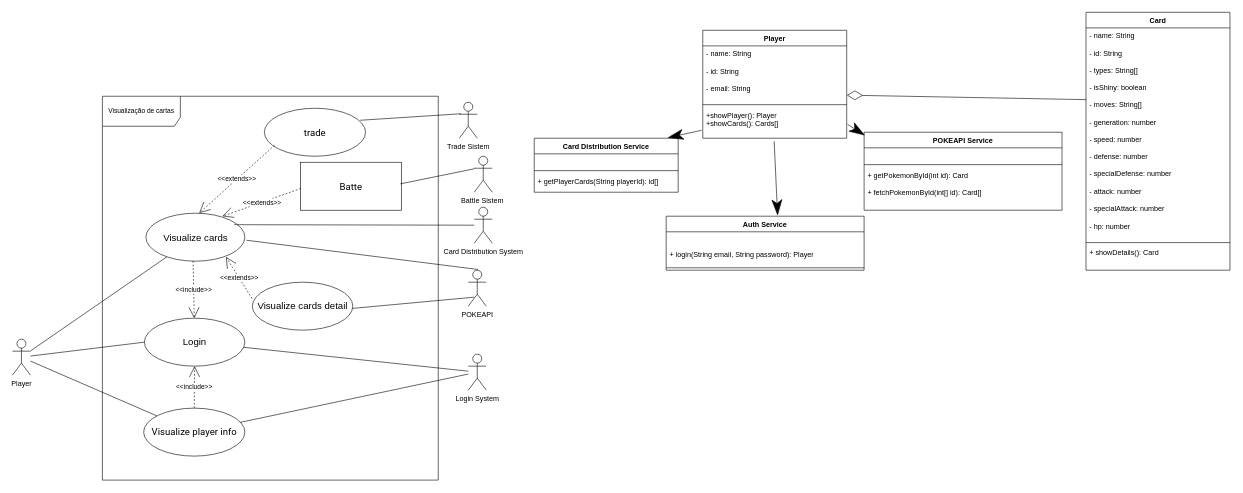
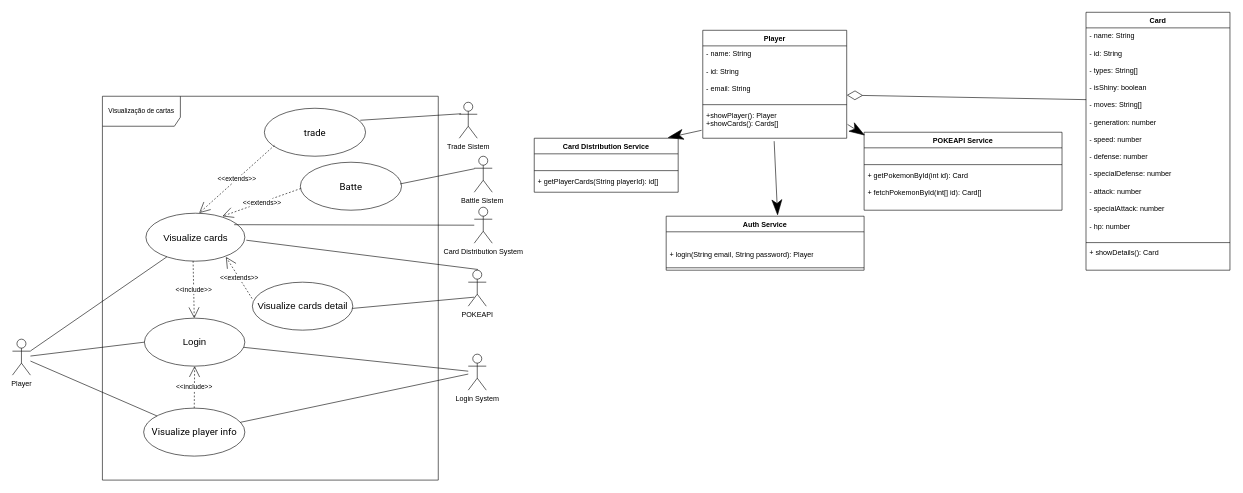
  <mxCell id="0" />
  <mxCell id="1" parent="0" />
  <mxCell id="2" value="&lt;div style=&quot;text-align: start;&quot;&gt;&lt;font face=&quot;Roboto, sans-serif&quot;&gt;&lt;span style=&quot;font-size: 16px; white-space-collapse: preserve;&quot;&gt;Visualize player info&lt;/span&gt;&lt;/font&gt;&lt;/div&gt;" style="ellipse;whiteSpace=wrap;html=1;" vertex="1" parent="1"><mxGeometry x="238.75" y="680" width="168.75" height="80" as="geometry" /></mxCell>
  <mxCell id="3" value="&lt;span style=&quot;font-size: 16px;&quot;&gt;Visualize cards&lt;/span&gt;" style="ellipse;whiteSpace=wrap;html=1;" vertex="1" parent="1"><mxGeometry x="242.5" y="355" width="165" height="80" as="geometry" /></mxCell>
  <mxCell id="4" value="Visualização de cartas" style="shape=umlFrame;whiteSpace=wrap;html=1;pointerEvents=0;fontFamily=Helvetica;fontSize=11;fontColor=default;labelBackgroundColor=default;width=130;height=50;" vertex="1" parent="1"><mxGeometry x="170" y="160" width="560" height="640" as="geometry" /></mxCell>
  <mxCell id="5" value="&lt;font style=&quot;font-size: 16px;&quot;&gt;Visualize cards detail&lt;/font&gt;" style="ellipse;whiteSpace=wrap;html=1;" vertex="1" parent="1"><mxGeometry x="420" y="470" width="167.5" height="80" as="geometry" /></mxCell>
  <mxCell id="6" value="&amp;lt;&amp;lt;extends&amp;gt;&amp;gt;" style="endArrow=open;endSize=16;endFill=0;html=1;rounded=0;strokeColor=default;align=center;verticalAlign=middle;fontFamily=Helvetica;fontSize=11;fontColor=default;labelBackgroundColor=default;dashed=1;exitX=-0.003;exitY=0.341;exitDx=0;exitDy=0;exitPerimeter=0;entryX=0.809;entryY=0.911;entryDx=0;entryDy=0;entryPerimeter=0;" edge="1" parent="1" source="5" target="3"><mxGeometry width="160" relative="1" as="geometry"><mxPoint x="850" y="610" as="sourcePoint" /><mxPoint x="49.048" y="420" as="targetPoint" /></mxGeometry></mxCell>
  <mxCell id="7" style="rounded=0;orthogonalLoop=1;jettySize=auto;html=1;endArrow=none;endFill=0;" edge="1" parent="1" source="9" target="2"><mxGeometry relative="1" as="geometry" /></mxCell>
  <mxCell id="8" style="edgeStyle=none;shape=connector;rounded=0;orthogonalLoop=1;jettySize=auto;html=1;strokeColor=default;align=center;verticalAlign=middle;fontFamily=Helvetica;fontSize=11;fontColor=default;labelBackgroundColor=default;endArrow=none;endFill=0;" edge="1" parent="1" source="9" target="3"><mxGeometry relative="1" as="geometry"><mxPoint x="50" y="600" as="sourcePoint" /></mxGeometry></mxCell>
  <mxCell id="9" value="&lt;div&gt;Player&lt;/div&gt;" style="shape=umlActor;verticalLabelPosition=bottom;verticalAlign=top;html=1;" vertex="1" parent="1"><mxGeometry x="20" y="565" width="30" height="60" as="geometry" /></mxCell>
  <mxCell id="10" value="&lt;font style=&quot;font-size: 16px;&quot;&gt;Login&lt;/font&gt;" style="ellipse;whiteSpace=wrap;html=1;" vertex="1" parent="1"><mxGeometry x="240" y="530" width="167.5" height="80" as="geometry" /></mxCell>
  <mxCell id="11" style="edgeStyle=none;shape=connector;rounded=0;orthogonalLoop=1;jettySize=auto;html=1;strokeColor=default;align=center;verticalAlign=middle;fontFamily=Helvetica;fontSize=11;fontColor=default;labelBackgroundColor=default;endArrow=none;endFill=0;entryX=0;entryY=0.5;entryDx=0;entryDy=0;" edge="1" parent="1" source="9" target="10"><mxGeometry relative="1" as="geometry"><mxPoint x="140" y="623" as="sourcePoint" /><mxPoint x="283" y="580" as="targetPoint" /></mxGeometry></mxCell>
  <mxCell id="12" value="Login System&lt;div&gt;&lt;br&gt;&lt;/div&gt;" style="shape=umlActor;verticalLabelPosition=bottom;verticalAlign=top;html=1;" vertex="1" parent="1"><mxGeometry x="780" y="590" width="30" height="60" as="geometry" /></mxCell>
  <mxCell id="13" style="rounded=0;orthogonalLoop=1;jettySize=auto;html=1;endArrow=none;endFill=0;" edge="1" parent="1" source="10" target="12"><mxGeometry relative="1" as="geometry" /></mxCell>
  <mxCell id="14" value="&amp;lt;&amp;lt;include&amp;gt;&amp;gt;" style="endArrow=open;endFill=0;html=1;rounded=0;dashed=1;jumpSize=16;endSize=16;exitX=0.477;exitY=0.996;exitDx=0;exitDy=0;exitPerimeter=0;" edge="1" parent="1" source="3" target="10"><mxGeometry width="160" relative="1" as="geometry"><mxPoint x="200" y="650" as="sourcePoint" /><mxPoint x="360" y="650" as="targetPoint" /></mxGeometry></mxCell>
  <mxCell id="15" value="&lt;div&gt;Card Distribution System&lt;/div&gt;&lt;div&gt;&lt;br&gt;&lt;/div&gt;" style="shape=umlActor;verticalLabelPosition=bottom;verticalAlign=top;html=1;" vertex="1" parent="1"><mxGeometry x="790" y="345" width="30" height="60" as="geometry" /></mxCell>
  <mxCell id="16" style="rounded=0;orthogonalLoop=1;jettySize=auto;html=1;endArrow=none;endFill=0;entryX=0.892;entryY=0.239;entryDx=0;entryDy=0;entryPerimeter=0;" edge="1" parent="1" source="15" target="3"><mxGeometry relative="1" as="geometry" /></mxCell>
  <mxCell id="17" value="&amp;lt;&amp;lt;include&amp;gt;&amp;gt;" style="endArrow=open;endSize=16;endFill=0;html=1;rounded=0;dashed=1;" edge="1" parent="1" source="2" target="10"><mxGeometry width="160" relative="1" as="geometry"><mxPoint x="499" y="610" as="sourcePoint" /><mxPoint x="420" y="610" as="targetPoint" /></mxGeometry></mxCell>
  <mxCell id="18" style="rounded=0;orthogonalLoop=1;jettySize=auto;html=1;endArrow=none;endFill=0;" edge="1" parent="1" source="12" target="2"><mxGeometry relative="1" as="geometry" /></mxCell>
  <mxCell id="19" style="rounded=0;orthogonalLoop=1;jettySize=auto;html=1;endArrow=none;endFill=0;exitX=0.538;exitY=-0.02;exitDx=0;exitDy=0;exitPerimeter=0;entryX=1.015;entryY=0.563;entryDx=0;entryDy=0;entryPerimeter=0;" edge="1" parent="1" source="20" target="3"><mxGeometry relative="1" as="geometry"><mxPoint x="970" y="545" as="sourcePoint" /></mxGeometry></mxCell>
  <mxCell id="20" value="POKEAPI" style="shape=umlActor;verticalLabelPosition=bottom;verticalAlign=top;html=1;" vertex="1" parent="1"><mxGeometry x="780" y="450" width="30" height="60" as="geometry" /></mxCell>
  <mxCell id="21" value="Player" style="swimlane;fontStyle=1;align=center;verticalAlign=top;childLayout=stackLayout;horizontal=1;startSize=26;horizontalStack=0;resizeParent=1;resizeParentMax=0;resizeLast=0;collapsible=1;marginBottom=0;whiteSpace=wrap;html=1;" vertex="1" parent="1"><mxGeometry x="1171" y="50" width="240" height="180" as="geometry" /></mxCell>
  <mxCell id="22" value="- name: String&lt;div&gt;&lt;br&gt;&lt;/div&gt;&lt;div&gt;- id: String&lt;/div&gt;&lt;div&gt;&lt;br&gt;&lt;/div&gt;&lt;div&gt;- email: String&lt;/div&gt;&lt;div&gt;&lt;br&gt;&lt;/div&gt;" style="text;strokeColor=none;fillColor=none;align=left;verticalAlign=top;spacingLeft=4;spacingRight=4;overflow=hidden;rotatable=0;points=[[0,0.5],[1,0.5]];portConstraint=eastwest;whiteSpace=wrap;html=1;" vertex="1" parent="21"><mxGeometry y="26" width="240" height="94" as="geometry" /></mxCell>
  <mxCell id="23" value="" style="line;strokeWidth=1;fillColor=none;align=left;verticalAlign=middle;spacingTop=-1;spacingLeft=3;spacingRight=3;rotatable=0;labelPosition=right;points=[];portConstraint=eastwest;strokeColor=inherit;" vertex="1" parent="21"><mxGeometry y="120" width="240" height="8" as="geometry" /></mxCell>
  <mxCell id="24" value="+showPlayer(): Player&lt;div&gt;+showCards(): Cards[]&lt;/div&gt;" style="text;strokeColor=none;fillColor=none;align=left;verticalAlign=top;spacingLeft=4;spacingRight=4;overflow=hidden;rotatable=0;points=[[0,0.5],[1,0.5]];portConstraint=eastwest;whiteSpace=wrap;html=1;" vertex="1" parent="21"><mxGeometry y="128" width="240" height="52" as="geometry" /></mxCell>
  <mxCell id="25" value="Card" style="swimlane;fontStyle=1;align=center;verticalAlign=top;childLayout=stackLayout;horizontal=1;startSize=26;horizontalStack=0;resizeParent=1;resizeParentMax=0;resizeLast=0;collapsible=1;marginBottom=0;whiteSpace=wrap;html=1;" vertex="1" parent="1"><mxGeometry x="1810" y="20" width="240" height="430" as="geometry" /></mxCell>
  <mxCell id="26" value="- name: String&lt;div&gt;&lt;br&gt;&lt;/div&gt;&lt;div&gt;- id: String&lt;/div&gt;&lt;div&gt;&lt;br&gt;&lt;/div&gt;&lt;div&gt;- types: String[]&lt;/div&gt;&lt;div&gt;&lt;br&gt;&lt;/div&gt;&lt;div&gt;- isShiny: boolean&lt;/div&gt;&lt;div&gt;&lt;br&gt;&lt;/div&gt;&lt;div&gt;- moves: String[]&lt;/div&gt;&lt;div&gt;&lt;br&gt;&lt;/div&gt;&lt;div&gt;- generation: number&lt;/div&gt;&lt;div&gt;&lt;br&gt;&lt;/div&gt;&lt;div&gt;- speed: number&lt;/div&gt;&lt;div&gt;&lt;br&gt;&lt;/div&gt;&lt;div&gt;- defense: number&lt;/div&gt;&lt;div&gt;&lt;br&gt;&lt;/div&gt;&lt;div&gt;- specialDefense: number&lt;/div&gt;&lt;div&gt;&lt;br&gt;&lt;/div&gt;&lt;div&gt;- attack: number&lt;/div&gt;&lt;div&gt;&lt;br&gt;&lt;/div&gt;&lt;div&gt;- specialAttack: number&lt;/div&gt;&lt;div&gt;&lt;br&gt;&lt;/div&gt;&lt;div&gt;- hp: number&lt;/div&gt;" style="text;strokeColor=none;fillColor=none;align=left;verticalAlign=top;spacingLeft=4;spacingRight=4;overflow=hidden;rotatable=0;points=[[0,0.5],[1,0.5]];portConstraint=eastwest;whiteSpace=wrap;html=1;" vertex="1" parent="25"><mxGeometry y="26" width="240" height="354" as="geometry" /></mxCell>
  <mxCell id="27" value="" style="line;strokeWidth=1;fillColor=none;align=left;verticalAlign=middle;spacingTop=-1;spacingLeft=3;spacingRight=3;rotatable=0;labelPosition=right;points=[];portConstraint=eastwest;strokeColor=inherit;" vertex="1" parent="25"><mxGeometry y="380" width="240" height="8" as="geometry" /></mxCell>
  <mxCell id="28" value="+ showDetails(): Card&lt;div&gt;&lt;div&gt;&lt;br&gt;&lt;/div&gt;&lt;/div&gt;" style="text;strokeColor=none;fillColor=none;align=left;verticalAlign=top;spacingLeft=4;spacingRight=4;overflow=hidden;rotatable=0;points=[[0,0.5],[1,0.5]];portConstraint=eastwest;whiteSpace=wrap;html=1;" vertex="1" parent="25"><mxGeometry y="388" width="240" height="42" as="geometry" /></mxCell>
  <mxCell id="29" value="" style="endArrow=diamondThin;endFill=0;endSize=24;html=1;rounded=0;strokeColor=default;align=center;verticalAlign=middle;fontFamily=Helvetica;fontSize=11;fontColor=default;labelBackgroundColor=default;exitX=0.001;exitY=0.338;exitDx=0;exitDy=0;exitPerimeter=0;entryX=1.001;entryY=0.874;entryDx=0;entryDy=0;entryPerimeter=0;" edge="1" parent="1" source="26" target="22"><mxGeometry width="160" relative="1" as="geometry"><mxPoint x="1091" y="457" as="sourcePoint" /><mxPoint x="1450" y="356" as="targetPoint" /></mxGeometry></mxCell>
  <mxCell id="30" style="rounded=0;orthogonalLoop=1;jettySize=auto;html=1;endArrow=none;endFill=0;entryX=0.994;entryY=0.547;entryDx=0;entryDy=0;entryPerimeter=0;exitX=0.333;exitY=0.75;exitDx=0;exitDy=0;exitPerimeter=0;" edge="1" parent="1" source="20" target="5"><mxGeometry relative="1" as="geometry"><mxPoint x="1096" y="534" as="sourcePoint" /><mxPoint x="530" y="490" as="targetPoint" /></mxGeometry></mxCell>
- <mxCell id="31" value="&lt;div style=&quot;text-align: start;&quot;&gt;&lt;font face=&quot;Roboto, sans-serif&quot;&gt;&lt;span style=&quot;font-size: 16px; white-space-collapse: preserve;&quot;&gt;Batte&lt;/span&gt;&lt;/font&gt;&lt;/div&gt;" style="whiteSpace=wrap;html=1;rounded=0;" vertex="1" parent="1"><mxGeometry x="500" y="270" width="168.75" height="80" as="geometry" /></mxCell>
+ <mxCell id="31" value="&lt;div style=&quot;text-align: start;&quot;&gt;&lt;font face=&quot;Roboto, sans-serif&quot;&gt;&lt;span style=&quot;font-size: 16px; white-space-collapse: preserve;&quot;&gt;Batte&lt;/span&gt;&lt;/font&gt;&lt;/div&gt;" style="ellipse;whiteSpace=wrap;html=1;" vertex="1" parent="1"><mxGeometry x="500" y="270" width="168.75" height="80" as="geometry" /></mxCell>
  <mxCell id="32" value="&lt;div&gt;Battle Sistem&amp;nbsp;&lt;/div&gt;" style="shape=umlActor;verticalLabelPosition=bottom;verticalAlign=top;html=1;" vertex="1" parent="1"><mxGeometry x="790" y="260" width="30" height="60" as="geometry" /></mxCell>
  <mxCell id="33" value="&amp;lt;&amp;lt;extends&amp;gt;&amp;gt;" style="endArrow=open;endSize=16;endFill=0;html=1;rounded=0;strokeColor=default;align=center;verticalAlign=middle;fontFamily=Helvetica;fontSize=11;fontColor=default;labelBackgroundColor=default;dashed=1;exitX=0.005;exitY=0.547;exitDx=0;exitDy=0;exitPerimeter=0;startArrow=none;startFill=0;entryX=0.773;entryY=0.063;entryDx=0;entryDy=0;entryPerimeter=0;" edge="1" parent="1" source="31" target="3"><mxGeometry width="160" relative="1" as="geometry"><mxPoint x="553" y="377" as="sourcePoint" /><mxPoint x="470" y="340" as="targetPoint" /></mxGeometry></mxCell>
  <mxCell id="34" style="rounded=0;orthogonalLoop=1;jettySize=auto;html=1;endArrow=none;endFill=0;entryX=0.988;entryY=0.451;entryDx=0;entryDy=0;entryPerimeter=0;exitX=0.02;exitY=0.347;exitDx=0;exitDy=0;exitPerimeter=0;" edge="1" parent="1" source="32" target="31"><mxGeometry relative="1" as="geometry"><mxPoint x="1276" y="335" as="sourcePoint" /><mxPoint x="650" y="310" as="targetPoint" /></mxGeometry></mxCell>
  <mxCell id="35" value="&lt;div style=&quot;text-align: start;&quot;&gt;&lt;font face=&quot;Roboto, sans-serif&quot;&gt;&lt;span style=&quot;font-size: 16px; white-space-collapse: preserve;&quot;&gt;trade&lt;/span&gt;&lt;/font&gt;&lt;/div&gt;" style="ellipse;whiteSpace=wrap;html=1;" vertex="1" parent="1"><mxGeometry x="440" y="180" width="168.75" height="80" as="geometry" /></mxCell>
  <mxCell id="36" value="&amp;lt;&amp;lt;extends&amp;gt;&amp;gt;" style="endArrow=open;endSize=16;endFill=0;html=1;rounded=0;strokeColor=default;align=center;verticalAlign=middle;fontFamily=Helvetica;fontSize=11;fontColor=default;labelBackgroundColor=default;dashed=1;startArrow=none;startFill=0;entryX=0.539;entryY=-0.004;entryDx=0;entryDy=0;entryPerimeter=0;exitX=0.1;exitY=0.773;exitDx=0;exitDy=0;exitPerimeter=0;" edge="1" parent="1" source="35" target="3"><mxGeometry width="160" relative="1" as="geometry"><mxPoint x="565" y="230" as="sourcePoint" /><mxPoint x="460" y="319" as="targetPoint" /></mxGeometry></mxCell>
  <mxCell id="37" value="&lt;div&gt;Trade Sistem&lt;/div&gt;" style="shape=umlActor;verticalLabelPosition=bottom;verticalAlign=top;html=1;" vertex="1" parent="1"><mxGeometry x="765" y="170" width="30" height="60" as="geometry" /></mxCell>
  <mxCell id="38" style="rounded=0;orthogonalLoop=1;jettySize=auto;html=1;endArrow=none;endFill=0;entryX=0.948;entryY=0.25;entryDx=0;entryDy=0;entryPerimeter=0;exitX=0.1;exitY=0.32;exitDx=0;exitDy=0;exitPerimeter=0;" edge="1" parent="1" source="37" target="35"><mxGeometry relative="1" as="geometry"><mxPoint x="1033" y="150" as="sourcePoint" /><mxPoint x="620" y="156" as="targetPoint" /></mxGeometry></mxCell>
  <mxCell id="39" value="Card Distribution Service" style="swimlane;fontStyle=1;align=center;verticalAlign=top;childLayout=stackLayout;horizontal=1;startSize=26;horizontalStack=0;resizeParent=1;resizeParentMax=0;resizeLast=0;collapsible=1;marginBottom=0;whiteSpace=wrap;html=1;" vertex="1" parent="1"><mxGeometry x="890" y="230" width="240" height="90" as="geometry" /></mxCell>
  <mxCell id="40" value="&lt;div&gt;&lt;br&gt;&lt;/div&gt;" style="text;strokeColor=none;fillColor=none;align=left;verticalAlign=top;spacingLeft=4;spacingRight=4;overflow=hidden;rotatable=0;points=[[0,0.5],[1,0.5]];portConstraint=eastwest;whiteSpace=wrap;html=1;" vertex="1" parent="39"><mxGeometry y="26" width="240" height="24" as="geometry" /></mxCell>
  <mxCell id="41" value="" style="line;strokeWidth=1;fillColor=none;align=left;verticalAlign=middle;spacingTop=-1;spacingLeft=3;spacingRight=3;rotatable=0;labelPosition=right;points=[];portConstraint=eastwest;strokeColor=inherit;" vertex="1" parent="39"><mxGeometry y="50" width="240" height="8" as="geometry" /></mxCell>
  <mxCell id="42" value="+ getPlayerCards(String playerId): id[]&lt;div&gt;&lt;div&gt;&lt;br&gt;&lt;/div&gt;&lt;/div&gt;" style="text;strokeColor=none;fillColor=none;align=left;verticalAlign=top;spacingLeft=4;spacingRight=4;overflow=hidden;rotatable=0;points=[[0,0.5],[1,0.5]];portConstraint=eastwest;whiteSpace=wrap;html=1;" vertex="1" parent="39"><mxGeometry y="58" width="240" height="32" as="geometry" /></mxCell>
  <mxCell id="43" value="Auth Service" style="swimlane;fontStyle=1;align=center;verticalAlign=top;childLayout=stackLayout;horizontal=1;startSize=26;horizontalStack=0;resizeParent=1;resizeParentMax=0;resizeLast=0;collapsible=1;marginBottom=0;whiteSpace=wrap;html=1;" vertex="1" parent="1"><mxGeometry x="1110" y="360" width="330" height="90" as="geometry" /></mxCell>
  <mxCell id="44" value="&lt;div&gt;&lt;br&gt;&lt;/div&gt;" style="text;strokeColor=none;fillColor=none;align=left;verticalAlign=top;spacingLeft=4;spacingRight=4;overflow=hidden;rotatable=0;points=[[0,0.5],[1,0.5]];portConstraint=eastwest;whiteSpace=wrap;html=1;" vertex="1" parent="43"><mxGeometry y="26" width="330" height="24" as="geometry" /></mxCell>
  <mxCell id="45" value="+ login(String email, String password): Player&lt;div&gt;&lt;div&gt;&lt;br&gt;&lt;/div&gt;&lt;/div&gt;" style="text;strokeColor=none;fillColor=none;align=left;verticalAlign=top;spacingLeft=4;spacingRight=4;overflow=hidden;rotatable=0;points=[[0,0.5],[1,0.5]];portConstraint=eastwest;whiteSpace=wrap;html=1;" vertex="1" parent="43"><mxGeometry y="50" width="330" height="32" as="geometry" /></mxCell>
  <mxCell id="46" value="" style="line;strokeWidth=1;fillColor=none;align=left;verticalAlign=middle;spacingTop=-1;spacingLeft=3;spacingRight=3;rotatable=0;labelPosition=right;points=[];portConstraint=eastwest;strokeColor=inherit;" vertex="1" parent="43"><mxGeometry y="82" width="330" height="8" as="geometry" /></mxCell>
  <mxCell id="47" value="POKEAPI Service" style="swimlane;fontStyle=1;align=center;verticalAlign=top;childLayout=stackLayout;horizontal=1;startSize=26;horizontalStack=0;resizeParent=1;resizeParentMax=0;resizeLast=0;collapsible=1;marginBottom=0;whiteSpace=wrap;html=1;" vertex="1" parent="1"><mxGeometry x="1440" y="220" width="330" height="130" as="geometry" /></mxCell>
  <mxCell id="48" value="&lt;div&gt;&lt;br&gt;&lt;/div&gt;" style="text;strokeColor=none;fillColor=none;align=left;verticalAlign=top;spacingLeft=4;spacingRight=4;overflow=hidden;rotatable=0;points=[[0,0.5],[1,0.5]];portConstraint=eastwest;whiteSpace=wrap;html=1;" vertex="1" parent="47"><mxGeometry y="26" width="330" height="24" as="geometry" /></mxCell>
  <mxCell id="49" value="" style="line;strokeWidth=1;fillColor=none;align=left;verticalAlign=middle;spacingTop=-1;spacingLeft=3;spacingRight=3;rotatable=0;labelPosition=right;points=[];portConstraint=eastwest;strokeColor=inherit;" vertex="1" parent="47"><mxGeometry y="50" width="330" height="8" as="geometry" /></mxCell>
  <mxCell id="50" value="+ getPokemonById(int id): Card&lt;div&gt;&lt;br&gt;&lt;/div&gt;&lt;div&gt;+ fetchPokemonById(int[] id): Card[]&lt;/div&gt;" style="text;strokeColor=none;fillColor=none;align=left;verticalAlign=top;spacingLeft=4;spacingRight=4;overflow=hidden;rotatable=0;points=[[0,0.5],[1,0.5]];portConstraint=eastwest;whiteSpace=wrap;html=1;" vertex="1" parent="47"><mxGeometry y="58" width="330" height="72" as="geometry" /></mxCell>
  <mxCell id="51" value="" style="endArrow=classicThin;endFill=1;endSize=24;html=1;rounded=0;strokeColor=default;align=center;verticalAlign=middle;fontFamily=Helvetica;fontSize=11;fontColor=default;labelBackgroundColor=default;exitX=0.496;exitY=1.094;exitDx=0;exitDy=0;exitPerimeter=0;entryX=0.563;entryY=-0.014;entryDx=0;entryDy=0;entryPerimeter=0;" edge="1" parent="1" source="24" target="43"><mxGeometry width="160" relative="1" as="geometry"><mxPoint x="1288.72" y="412.76" as="sourcePoint" /><mxPoint x="1330" y="586" as="targetPoint" /></mxGeometry></mxCell>
  <mxCell id="52" value="" style="endArrow=classicThin;endFill=1;endSize=24;html=1;rounded=0;strokeColor=default;align=center;verticalAlign=middle;fontFamily=Helvetica;fontSize=11;fontColor=default;labelBackgroundColor=default;exitX=-0.008;exitY=0.745;exitDx=0;exitDy=0;exitPerimeter=0;entryX=0.927;entryY=-0.009;entryDx=0;entryDy=0;entryPerimeter=0;" edge="1" parent="1" source="24" target="39"><mxGeometry width="160" relative="1" as="geometry"><mxPoint x="1290" y="270" as="sourcePoint" /><mxPoint x="1296" y="416" as="targetPoint" /></mxGeometry></mxCell>
  <mxCell id="53" value="" style="endArrow=classicThin;endFill=1;endSize=24;html=1;rounded=0;strokeColor=default;align=center;verticalAlign=middle;fontFamily=Helvetica;fontSize=11;fontColor=default;labelBackgroundColor=default;exitX=1.006;exitY=0.557;exitDx=0;exitDy=0;exitPerimeter=0;entryX=0.004;entryY=0.04;entryDx=0;entryDy=0;entryPerimeter=0;" edge="1" parent="1" source="24" target="47"><mxGeometry width="160" relative="1" as="geometry"><mxPoint x="1397" y="250" as="sourcePoint" /><mxPoint x="1340" y="277" as="targetPoint" /></mxGeometry></mxCell>
